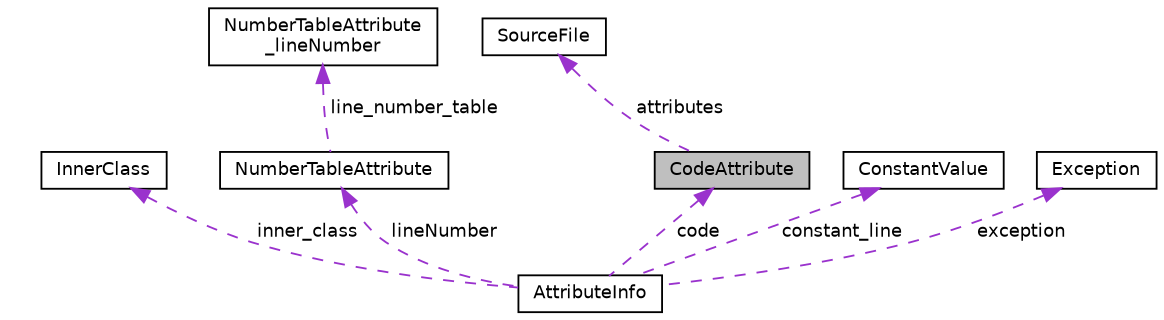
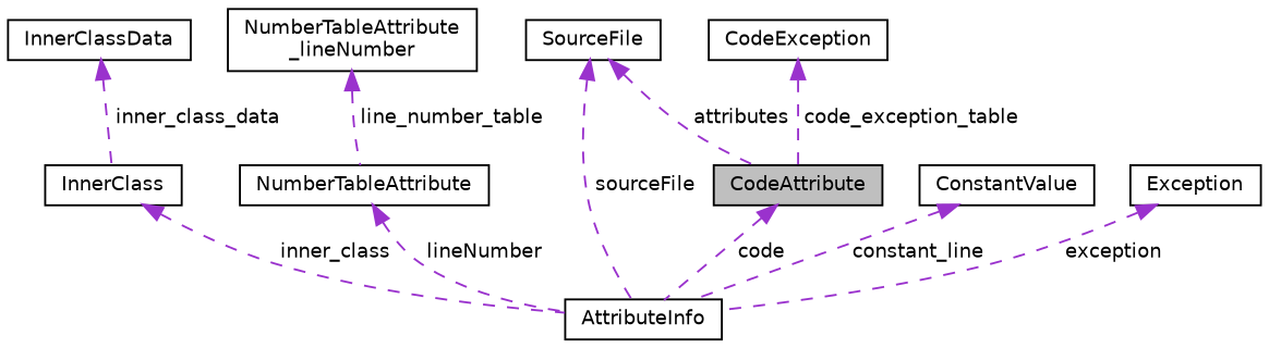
  digraph {
    node [color=black fillcolor=white fontname=Helvetica fontsize=10 shape=record style=filled]
    edge [color=darkorchid3 dir=back fontname=Helvetica fontsize=10 labelfontname=Helvetica labelfontsize=10 style=dashed]
    n1 [fillcolor=grey75 fontcolor=black height=0.2 label=CodeAttribute width=0.4]
    n2 [height=0.2 label=AttributeInfo width=0.4]
    n3 [height=0.2 label=InnerClass width=0.4]
+   n4 [height=0.2 label=InnerClassData width=0.4]
    n5 [height=0.2 label=NumberTableAttribute width=0.4]
    n6 [height=0.2 label="NumberTableAttribute\l_lineNumber" width=0.4]
    n7 [height=0.2 label=SourceFile width=0.4]
    n8 [height=0.2 label=ConstantValue width=0.4]
    n9 [height=0.2 label=Exception width=0.4]
+   n10 [height=0.2 label=CodeException width=0.4]
    n1 -> n2 [label=" code"]
    n3 -> n2 [label=" inner_class"]
+   n4 -> n3 [label=" inner_class_data"]
    n5 -> n2 [label=" lineNumber"]
    n6 -> n5 [label=" line_number_table"]
    n7 -> n1 [label=" attributes"]
+   n7 -> n2 [label=" sourceFile"]
    n8 -> n2 [label=" constant_line"]
    n9 -> n2 [label=" exception"]
+   n10 -> n1 [label=" code_exception_table"]
  }
